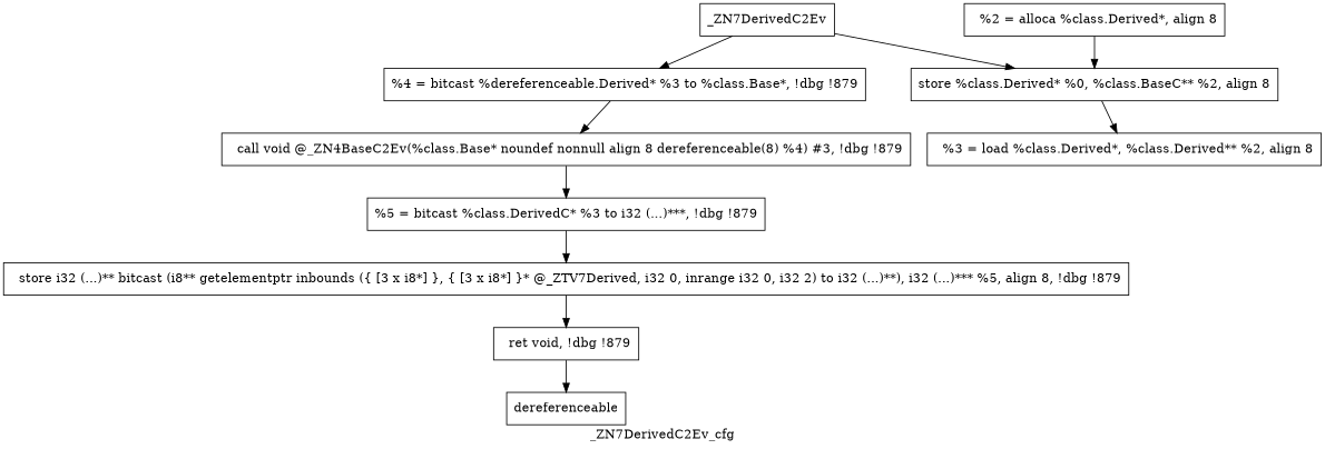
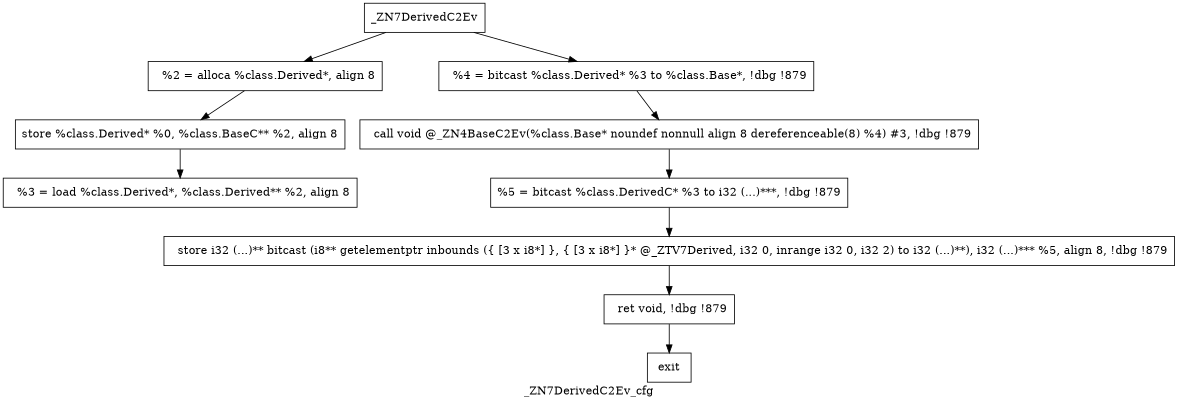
  digraph {
    label=_ZN7DerivedC2Ev_cfg
    node [color=black shape=rectangle]
    edge [color=black]
    n1 [label=_ZN7DerivedC2Ev]
    n2 [label="  %2 = alloca %class.Derived*, align 8"]
-   n3 [label="%4 = bitcast %dereferenceable.Derived* %3 to %class.Base*, !dbg !879"]
+   n3 [label="  %4 = bitcast %class.Derived* %3 to %class.Base*, !dbg !879"]
    n4 [label="store %class.Derived* %0, %class.BaseC** %2, align 8"]
-   n5 [label=dereferenceable]
+   n5 [label=exit]
    n6 [label="  %3 = load %class.Derived*, %class.Derived** %2, align 8"]
    n7 [label="  call void @_ZN4BaseC2Ev(%class.Base* noundef nonnull align 8 dereferenceable(8) %4) #3, !dbg !879"]
    n8 [label="%5 = bitcast %class.DerivedC* %3 to i32 (...)***, !dbg !879"]
    n9 [label="  store i32 (...)** bitcast (i8** getelementptr inbounds ({ [3 x i8*] }, { [3 x i8*] }* @_ZTV7Derived, i32 0, inrange i32 0, i32 2) to i32 (...)**), i32 (...)*** %5, align 8, !dbg !879"]
    n10 [label="  ret void, !dbg !879"]
-   n1 -> n4
+   n1 -> n2
    n1 -> n3
    n2 -> n4
    n3 -> n7
    n4 -> n6
    n7 -> n8
    n8 -> n9
    n9 -> n10
    n10 -> n5
  }
